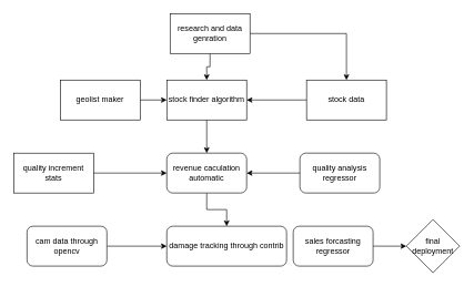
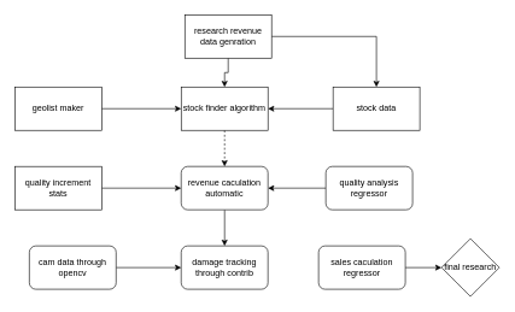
  <mxCell id="0" />
  <mxCell id="1" parent="0" />
  <mxCell id="2" style="edgeStyle=orthogonalEdgeStyle;rounded=0;orthogonalLoop=1;jettySize=auto;html=1;exitX=1;exitY=0.5;exitDx=0;exitDy=0;" edge="1" parent="1" source="4" target="10"><mxGeometry relative="1" as="geometry" /></mxCell>
  <mxCell id="3" style="edgeStyle=orthogonalEdgeStyle;rounded=0;orthogonalLoop=1;jettySize=auto;html=1;exitX=0.5;exitY=1;exitDx=0;exitDy=0;entryX=0.5;entryY=0;entryDx=0;entryDy=0;" edge="1" parent="1" source="4" target="8"><mxGeometry relative="1" as="geometry" /></mxCell>
- <mxCell id="4" value="research and data genration" style="rounded=0;whiteSpace=wrap;html=1;" vertex="1" parent="1"><mxGeometry x="255" y="20" width="120" height="60" as="geometry" /></mxCell>
+ <mxCell id="4" value="research revenue data genration" style="rounded=0;whiteSpace=wrap;html=1;" vertex="1" parent="1"><mxGeometry x="255" y="20" width="120" height="60" as="geometry" /></mxCell>
  <mxCell id="5" style="edgeStyle=orthogonalEdgeStyle;rounded=0;orthogonalLoop=1;jettySize=auto;html=1;exitX=1;exitY=0.5;exitDx=0;exitDy=0;entryX=0;entryY=0.5;entryDx=0;entryDy=0;" edge="1" parent="1" source="6" target="8"><mxGeometry relative="1" as="geometry" /></mxCell>
- <mxCell id="6" value="geolist maker" style="rounded=0;whiteSpace=wrap;html=1;" vertex="1" parent="1"><mxGeometry x="90" y="120" width="120" height="60" as="geometry" /></mxCell>
- <mxCell id="7" style="edgeStyle=orthogonalEdgeStyle;rounded=0;orthogonalLoop=1;jettySize=auto;html=1;exitX=0.5;exitY=1;exitDx=0;exitDy=0;" edge="1" parent="1" source="8" target="12"><mxGeometry relative="1" as="geometry" /></mxCell>
+ <mxCell id="6" value="geolist maker" style="rounded=0;whiteSpace=wrap;html=1;" vertex="1" parent="1"><mxGeometry x="20" y="120" width="120" height="60" as="geometry" /></mxCell>
+ <mxCell id="7" style="edgeStyle=orthogonalEdgeStyle;rounded=0;orthogonalLoop=1;jettySize=auto;html=1;exitX=0.5;exitY=1;exitDx=0;exitDy=0;dashed=1;" edge="1" parent="1" source="8" target="12"><mxGeometry relative="1" as="geometry" /></mxCell>
  <mxCell id="8" value="stock finder algorithm" style="rounded=0;whiteSpace=wrap;html=1;" vertex="1" parent="1"><mxGeometry x="250" y="120" width="120" height="60" as="geometry" /></mxCell>
  <mxCell id="9" style="edgeStyle=orthogonalEdgeStyle;rounded=0;orthogonalLoop=1;jettySize=auto;html=1;exitX=0;exitY=0.5;exitDx=0;exitDy=0;" edge="1" parent="1" source="10" target="8"><mxGeometry relative="1" as="geometry" /></mxCell>
  <mxCell id="10" value="stock data" style="rounded=0;whiteSpace=wrap;html=1;" vertex="1" parent="1"><mxGeometry x="460" y="120" width="120" height="60" as="geometry" /></mxCell>
  <mxCell id="11" style="edgeStyle=orthogonalEdgeStyle;rounded=0;orthogonalLoop=1;jettySize=auto;html=1;exitX=0.5;exitY=1;exitDx=0;exitDy=0;entryX=0.5;entryY=0;entryDx=0;entryDy=0;" edge="1" parent="1" source="12" target="17"><mxGeometry relative="1" as="geometry" /></mxCell>
  <mxCell id="12" value="revenue caculation automatic" style="rounded=1;whiteSpace=wrap;html=1;" vertex="1" parent="1"><mxGeometry x="250" y="230" width="120" height="60" as="geometry" /></mxCell>
  <mxCell id="13" style="edgeStyle=orthogonalEdgeStyle;rounded=0;orthogonalLoop=1;jettySize=auto;html=1;exitX=1;exitY=0.5;exitDx=0;exitDy=0;entryX=0;entryY=0.5;entryDx=0;entryDy=0;" edge="1" parent="1" source="14" target="12"><mxGeometry relative="1" as="geometry" /></mxCell>
  <mxCell id="14" value="quality increment stats" style="rounded=0;whiteSpace=wrap;html=1;" vertex="1" parent="1"><mxGeometry x="20" y="230" width="120" height="60" as="geometry" /></mxCell>
  <mxCell id="15" style="edgeStyle=orthogonalEdgeStyle;rounded=0;orthogonalLoop=1;jettySize=auto;html=1;exitX=0;exitY=0.5;exitDx=0;exitDy=0;" edge="1" parent="1" source="16" target="12"><mxGeometry relative="1" as="geometry" /></mxCell>
  <mxCell id="16" value="quality analysis regressor" style="rounded=1;whiteSpace=wrap;html=1;" vertex="1" parent="1"><mxGeometry x="450" y="230" width="120" height="60" as="geometry" /></mxCell>
- <mxCell id="17" value="damage tracking through contrib" style="rounded=1;whiteSpace=wrap;html=1;" vertex="1" parent="1"><mxGeometry x="250" y="340" width="180" height="60" as="geometry" /></mxCell>
+ <mxCell id="17" value="damage tracking through contrib" style="rounded=1;whiteSpace=wrap;html=1;" vertex="1" parent="1"><mxGeometry x="250" y="340" width="120" height="60" as="geometry" /></mxCell>
  <mxCell id="18" style="edgeStyle=orthogonalEdgeStyle;rounded=0;orthogonalLoop=1;jettySize=auto;html=1;exitX=1;exitY=0.5;exitDx=0;exitDy=0;entryX=0;entryY=0.5;entryDx=0;entryDy=0;" edge="1" parent="1" source="19" target="20"><mxGeometry relative="1" as="geometry" /></mxCell>
- <mxCell id="19" value="sales forcasting regressor" style="rounded=1;whiteSpace=wrap;html=1;" vertex="1" parent="1"><mxGeometry x="440" y="340" width="120" height="60" as="geometry" /></mxCell>
- <mxCell id="20" value="final deployment" style="rhombus;whiteSpace=wrap;html=1;" vertex="1" parent="1"><mxGeometry x="610" y="330" width="80" height="80" as="geometry" /></mxCell>
+ <mxCell id="19" value="sales caculation regressor" style="rounded=1;whiteSpace=wrap;html=1;" vertex="1" parent="1"><mxGeometry x="440" y="340" width="120" height="60" as="geometry" /></mxCell>
+ <mxCell id="20" value="final research" style="rhombus;whiteSpace=wrap;html=1;" vertex="1" parent="1"><mxGeometry x="610" y="330" width="80" height="80" as="geometry" /></mxCell>
  <mxCell id="21" style="edgeStyle=orthogonalEdgeStyle;rounded=0;orthogonalLoop=1;jettySize=auto;html=1;exitX=1;exitY=0.5;exitDx=0;exitDy=0;" edge="1" parent="1" source="22" target="17"><mxGeometry relative="1" as="geometry" /></mxCell>
  <mxCell id="22" value="cam data through opencv" style="rounded=1;whiteSpace=wrap;html=1;" vertex="1" parent="1"><mxGeometry x="40" y="340" width="120" height="60" as="geometry" /></mxCell>
